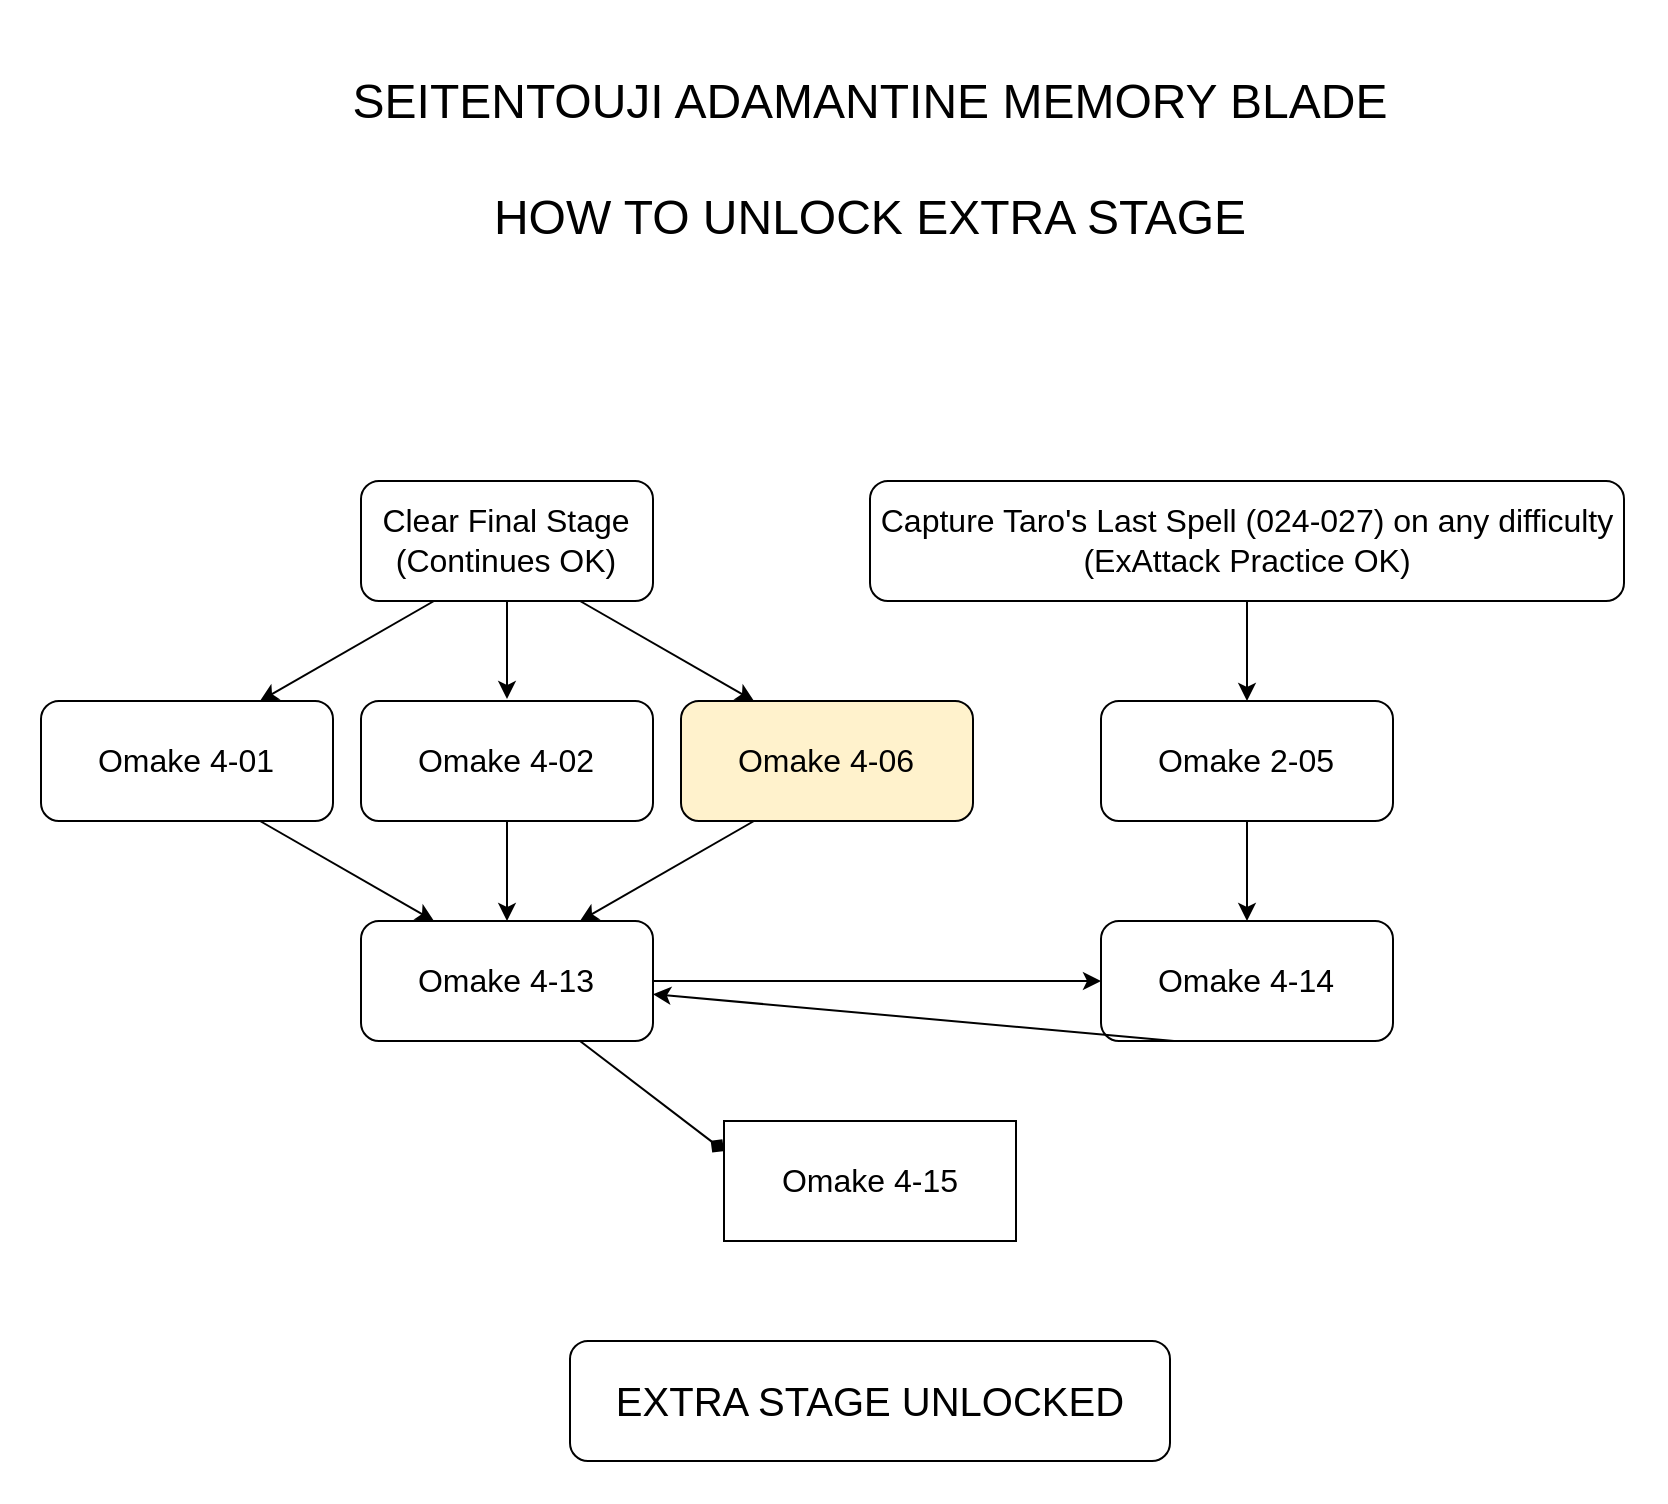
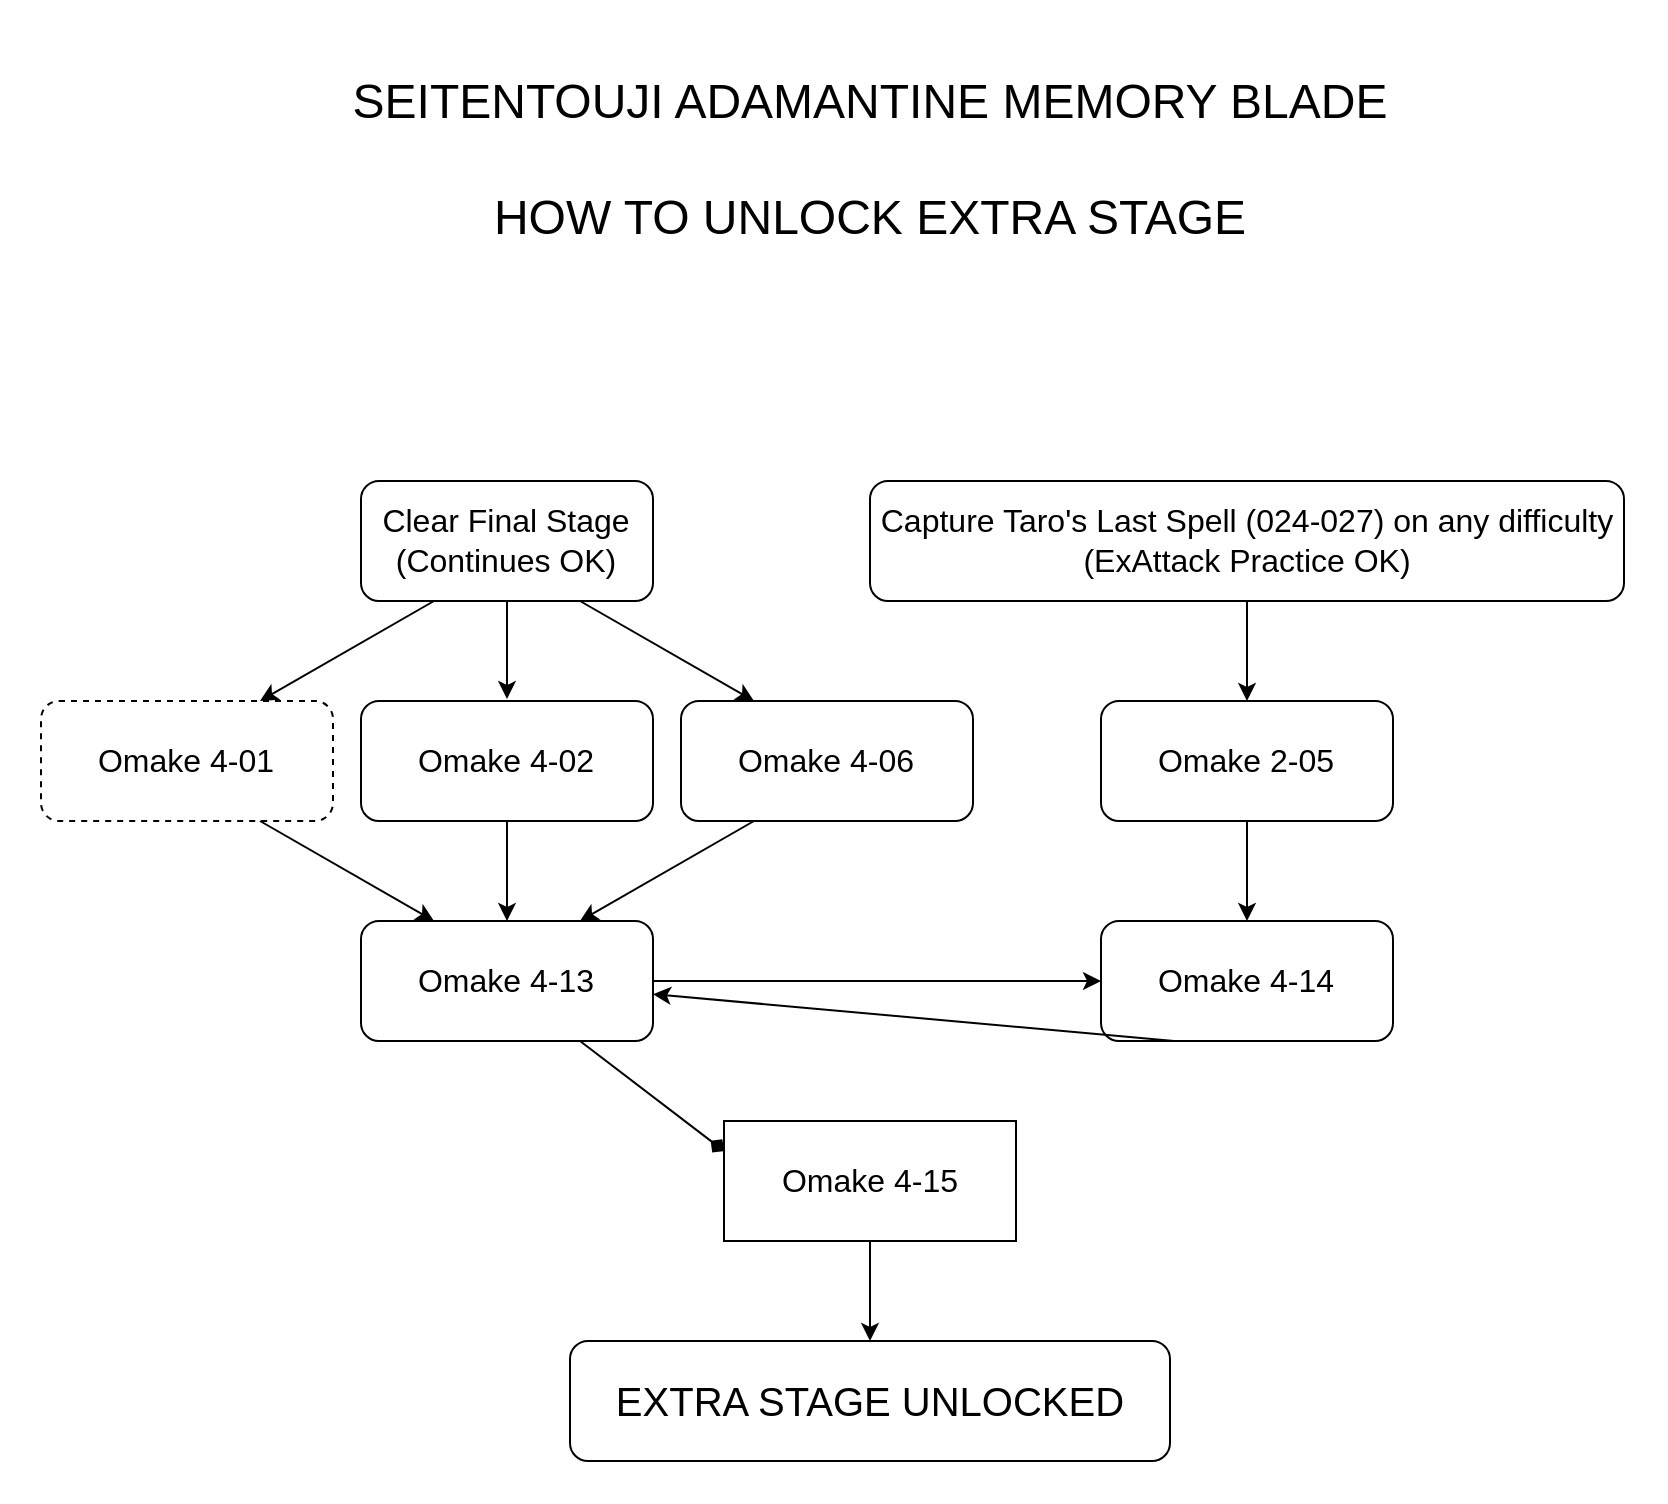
  <mxCell id="0" />
  <mxCell id="1" parent="0" />
  <mxCell id="2" value="&lt;font style=&quot;font-size: 20px&quot;&gt;EXTRA STAGE UNLOCKED&lt;/font&gt;" style="rounded=1;whiteSpace=wrap;html=1;" vertex="1" parent="1"><mxGeometry x="284.5" y="670" width="300" height="60" as="geometry" /></mxCell>
+ <mxCell id="3" value="" style="edgeStyle=orthogonalEdgeStyle;rounded=0;orthogonalLoop=1;jettySize=auto;html=1;fontSize=16;" edge="1" parent="1" source="4" target="2"><mxGeometry relative="1" as="geometry" /></mxCell>
  <mxCell id="4" value="Omake 4-15" style="whiteSpace=wrap;html=1;fontSize=16;rounded=0;" vertex="1" parent="1"><mxGeometry x="361.5" y="560" width="146" height="60" as="geometry" /></mxCell>
  <mxCell id="5" value="Omake 4-13" style="rounded=1;whiteSpace=wrap;html=1;fontSize=16;" vertex="1" parent="1"><mxGeometry x="180" y="460" width="146" height="60" as="geometry" /></mxCell>
  <mxCell id="6" value="Omake 4-14" style="rounded=1;whiteSpace=wrap;html=1;fontSize=16;" vertex="1" parent="1"><mxGeometry x="550" y="460" width="146" height="60" as="geometry" /></mxCell>
  <mxCell id="7" value="" style="endArrow=diamond;html=1;fontSize=16;entryX=0;entryY=0.25;entryDx=0;entryDy=0;exitX=0.75;exitY=1;exitDx=0;exitDy=0;" edge="1" parent="1" source="5" target="4"><mxGeometry width="50" height="50" relative="1" as="geometry"><mxPoint x="253" y="540" as="sourcePoint" /><mxPoint x="303" y="490" as="targetPoint" /></mxGeometry></mxCell>
  <mxCell id="8" value="" style="endArrow=classic;html=1;fontSize=16;exitX=0.25;exitY=1;exitDx=0;exitDy=0;" edge="1" parent="1" source="6" target="5"><mxGeometry width="50" height="50" relative="1" as="geometry"><mxPoint x="543.206" y="539.824" as="sourcePoint" /><mxPoint x="614.971" y="575.118" as="targetPoint" /></mxGeometry></mxCell>
  <mxCell id="9" value="" style="endArrow=classic;html=1;fontSize=16;entryX=0;entryY=0.5;entryDx=0;entryDy=0;" edge="1" parent="1" target="6"><mxGeometry width="50" height="50" relative="1" as="geometry"><mxPoint x="326" y="490" as="sourcePoint" /><mxPoint x="376" y="440" as="targetPoint" /></mxGeometry></mxCell>
  <mxCell id="10" value="Omake 2-05" style="rounded=1;whiteSpace=wrap;html=1;fontSize=16;" vertex="1" parent="1"><mxGeometry x="550" y="350" width="146" height="60" as="geometry" /></mxCell>
  <mxCell id="11" value="" style="endArrow=classic;html=1;fontSize=16;exitX=0.5;exitY=1;exitDx=0;exitDy=0;" edge="1" parent="1" source="10" target="6"><mxGeometry width="50" height="50" relative="1" as="geometry"><mxPoint x="610.206" y="399.824" as="sourcePoint" /><mxPoint x="681.971" y="435.118" as="targetPoint" /></mxGeometry></mxCell>
  <mxCell id="12" value="Omake 4-02" style="rounded=1;whiteSpace=wrap;html=1;fontSize=16;" vertex="1" parent="1"><mxGeometry x="180" y="350" width="146" height="60" as="geometry" /></mxCell>
- <mxCell id="13" value="Omake 4-01" style="rounded=1;whiteSpace=wrap;html=1;fontSize=16;" vertex="1" parent="1"><mxGeometry x="20" y="350" width="146" height="60" as="geometry" /></mxCell>
- <mxCell id="14" value="Omake 4-06" style="rounded=1;whiteSpace=wrap;html=1;fontSize=16;fillColor=#fff2cc;" vertex="1" parent="1"><mxGeometry x="340" y="350" width="146" height="60" as="geometry" /></mxCell>
+ <mxCell id="13" value="Omake 4-01" style="rounded=1;whiteSpace=wrap;html=1;fontSize=16;dashed=1;" vertex="1" parent="1"><mxGeometry x="20" y="350" width="146" height="60" as="geometry" /></mxCell>
+ <mxCell id="14" value="Omake 4-06" style="rounded=1;whiteSpace=wrap;html=1;fontSize=16;" vertex="1" parent="1"><mxGeometry x="340" y="350" width="146" height="60" as="geometry" /></mxCell>
  <mxCell id="15" value="" style="endArrow=classic;html=1;fontSize=16;exitX=0.5;exitY=1;exitDx=0;exitDy=0;entryX=0.5;entryY=0;entryDx=0;entryDy=0;" edge="1" parent="1" source="12" target="5"><mxGeometry width="50" height="50" relative="1" as="geometry"><mxPoint x="270" y="420" as="sourcePoint" /><mxPoint x="280" y="440" as="targetPoint" /></mxGeometry></mxCell>
  <mxCell id="16" value="" style="endArrow=classic;html=1;fontSize=16;exitX=0.75;exitY=1;exitDx=0;exitDy=0;entryX=0.25;entryY=0;entryDx=0;entryDy=0;" edge="1" parent="1" source="13" target="5"><mxGeometry width="50" height="50" relative="1" as="geometry"><mxPoint x="261.647" y="420.412" as="sourcePoint" /><mxPoint x="170" y="450" as="targetPoint" /></mxGeometry></mxCell>
  <mxCell id="17" value="" style="endArrow=classic;html=1;fontSize=16;exitX=0.25;exitY=1;exitDx=0;exitDy=0;entryX=0.75;entryY=0;entryDx=0;entryDy=0;" edge="1" parent="1" source="14" target="5"><mxGeometry width="50" height="50" relative="1" as="geometry"><mxPoint x="325.706" y="410.412" as="sourcePoint" /><mxPoint x="412.765" y="459.824" as="targetPoint" /></mxGeometry></mxCell>
  <mxCell id="18" value="Clear Final Stage&lt;br&gt;(Continues OK)" style="rounded=1;whiteSpace=wrap;html=1;fontSize=16;" vertex="1" parent="1"><mxGeometry x="180" y="240" width="146" height="60" as="geometry" /></mxCell>
  <mxCell id="19" value="" style="endArrow=classic;html=1;fontSize=16;exitX=0.5;exitY=1;exitDx=0;exitDy=0;" edge="1" parent="1" source="18"><mxGeometry width="50" height="50" relative="1" as="geometry"><mxPoint x="253.147" y="299.912" as="sourcePoint" /><mxPoint x="253" y="349" as="targetPoint" /></mxGeometry></mxCell>
  <mxCell id="20" value="" style="endArrow=classic;html=1;fontSize=16;exitX=0.25;exitY=1;exitDx=0;exitDy=0;entryX=0.75;entryY=0;entryDx=0;entryDy=0;" edge="1" parent="1" source="18" target="13"><mxGeometry width="50" height="50" relative="1" as="geometry"><mxPoint x="197.206" y="299.912" as="sourcePoint" /><mxPoint x="284.265" y="349.324" as="targetPoint" /></mxGeometry></mxCell>
  <mxCell id="21" value="" style="endArrow=classic;html=1;fontSize=16;exitX=0.75;exitY=1;exitDx=0;exitDy=0;entryX=0.25;entryY=0;entryDx=0;entryDy=0;" edge="1" parent="1" source="18" target="14"><mxGeometry width="50" height="50" relative="1" as="geometry"><mxPoint x="307.265" y="299.324" as="sourcePoint" /><mxPoint x="220.206" y="349.912" as="targetPoint" /></mxGeometry></mxCell>
  <mxCell id="22" value="Capture Taro's Last Spell (024-027) on any difficulty (ExAttack Practice OK)" style="rounded=1;whiteSpace=wrap;html=1;fontSize=16;" vertex="1" parent="1"><mxGeometry x="434.5" y="240" width="377" height="60" as="geometry" /></mxCell>
  <mxCell id="23" value="" style="endArrow=classic;html=1;fontSize=16;exitX=0.5;exitY=1;exitDx=0;exitDy=0;entryX=0.5;entryY=0;entryDx=0;entryDy=0;" edge="1" parent="1" source="22" target="10"><mxGeometry width="50" height="50" relative="1" as="geometry"><mxPoint x="623.147" y="299.824" as="sourcePoint" /><mxPoint x="623.368" y="350" as="targetPoint" /></mxGeometry></mxCell>
  <mxCell id="24" value="&lt;font style=&quot;font-size: 24px&quot;&gt;SEITENTOUJI ADAMANTINE MEMORY BLADE&lt;br&gt;&lt;br&gt;HOW TO UNLOCK EXTRA STAGE&lt;/font&gt;" style="text;html=1;strokeColor=none;fillColor=none;align=center;verticalAlign=middle;whiteSpace=wrap;rounded=0;fontSize=16;" vertex="1" parent="1"><mxGeometry x="145" y="20" width="580" height="120" as="geometry" /></mxCell>
